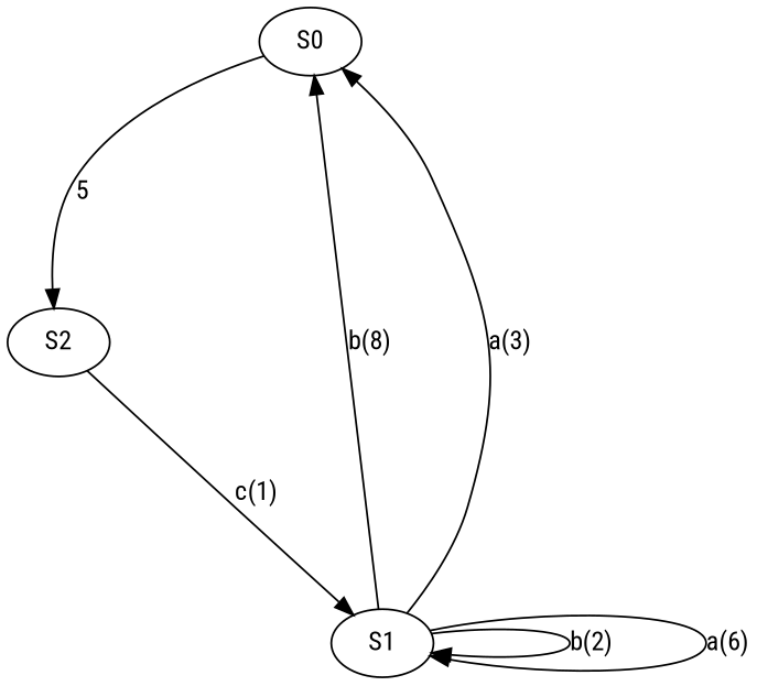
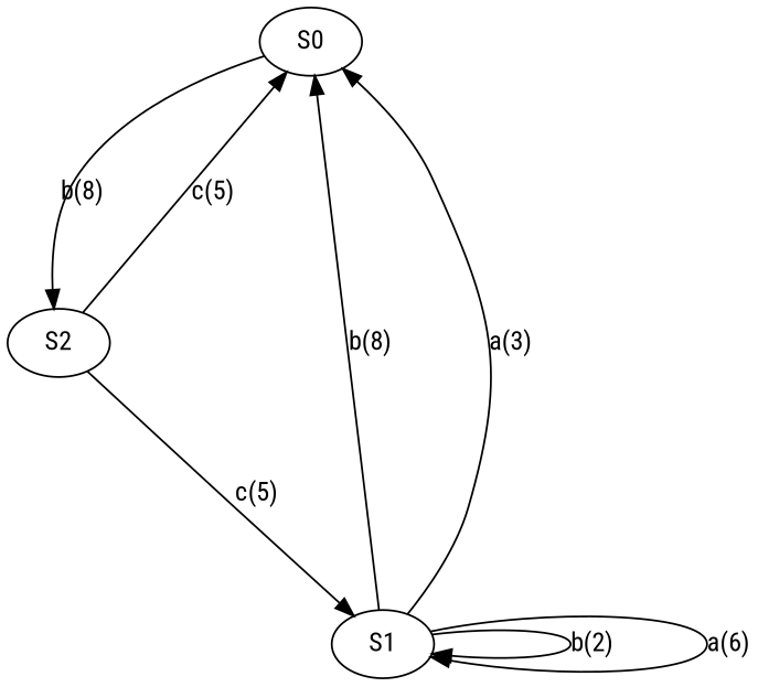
  digraph {
    constraint=false
    fontname="Roboto Condensed"
    nodesep=1.0
    ranksep=1.5
    node [fontname="Roboto Condensed"]
    edge [fontname="Roboto Condensed"]
    S0
    S2
    S1
-   S0 -> S2 [label=5]
-   S2 -> S1 [label="c(1)"]
+   S0 -> S2 [label="b(8)"]
+   S2 -> S0 [label="c(5)"]
+   S2 -> S1 [label="c(5)"]
    S1 -> S0 [label="b(8)"]
    S1 -> S0 [label="a(3)"]
    S1 -> S1 [label="b(2)"]
    S1 -> S1 [label="a(6)"]
  }
